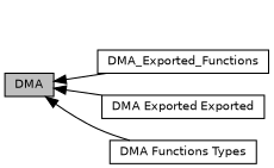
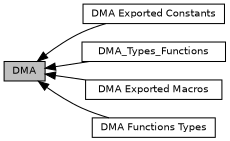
  digraph {
    fontname="DejaVu Sans"
    rankdir=LR
    node [color=black fillcolor=white fontname="DejaVu Sans" fontsize=10 shape=box style=filled]
    edge [dir=back fontname="DejaVu Sans" fontsize=10 labelfontname=Helvetica labelfontsize=10 shape=plaintext style=solid]
    n1 [fillcolor=grey75 fontcolor=black height=0.2 label=DMA width=0.4]
-   n3 [height=0.2 label=DMA_Exported_Functions width=0.4]
-   n4 [height=0.2 label="DMA Exported Exported" width=0.4]
+   n2 [height=0.2 label="DMA Exported Constants" width=0.4]
+   n3 [height=0.2 label=DMA_Types_Functions width=0.4]
+   n4 [height=0.2 label="DMA Exported Macros" width=0.4]
    n5 [height=0.2 label="DMA Functions Types" width=0.4]
+   n1 -> n2
    n1 -> n3
    n1 -> n4
    n1 -> n5
  }
